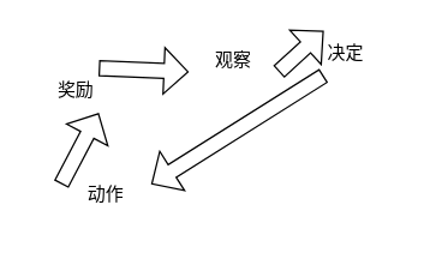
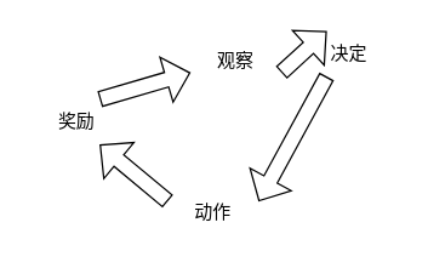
  <mxCell id="0" />
  <mxCell id="1" parent="0" />
  <mxCell id="2" value="&lt;font&gt;观察&lt;/font&gt;" style="text;html=1;align=center;verticalAlign=middle;whiteSpace=wrap;rounded=0;" vertex="1" parent="1"><mxGeometry x="125" y="25" width="60" height="30" as="geometry" /></mxCell>
  <mxCell id="3" value="决定" style="text;html=1;align=center;verticalAlign=middle;whiteSpace=wrap;rounded=0;" vertex="1" parent="1"><mxGeometry x="200" y="20" width="60" height="30" as="geometry" /></mxCell>
- <mxCell id="4" value="动作" style="text;html=1;align=center;verticalAlign=middle;whiteSpace=wrap;rounded=0;" vertex="1" parent="1"><mxGeometry x="40" y="115" width="60" height="30" as="geometry" /></mxCell>
- <mxCell id="5" value="奖励" style="text;html=1;align=center;verticalAlign=middle;whiteSpace=wrap;rounded=0;" vertex="1" parent="1"><mxGeometry x="20" y="45" width="60" height="30" as="geometry" /></mxCell>
+ <mxCell id="4" value="动作" style="text;html=1;align=center;verticalAlign=middle;whiteSpace=wrap;rounded=0;" vertex="1" parent="1"><mxGeometry x="110" y="125" width="60" height="30" as="geometry" /></mxCell>
+ <mxCell id="5" value="奖励" style="text;html=1;align=center;verticalAlign=middle;whiteSpace=wrap;rounded=0;" vertex="1" parent="1"><mxGeometry x="20" y="65" width="60" height="30" as="geometry" /></mxCell>
  <mxCell id="6" value="" style="shape=flexArrow;endArrow=classic;html=1;rounded=0;exitX=1;exitY=0.75;exitDx=0;exitDy=0;entryX=0.25;entryY=0;entryDx=0;entryDy=0;strokeWidth=1;endSize=5;startSize=6;targetPerimeterSpacing=0;sourcePerimeterSpacing=0;fontSize=9;" edge="1" parent="1" source="2" target="3"><mxGeometry width="50" height="50" relative="1" as="geometry"><mxPoint x="110" y="125" as="sourcePoint" /><mxPoint x="160" y="75" as="targetPoint" /></mxGeometry></mxCell>
  <mxCell id="7" value="" style="shape=flexArrow;endArrow=classic;html=1;rounded=0;entryX=1;entryY=0.25;entryDx=0;entryDy=0;exitX=0.25;exitY=1;exitDx=0;exitDy=0;strokeWidth=1;endSize=5;startSize=6;targetPerimeterSpacing=0;sourcePerimeterSpacing=0;fontSize=9;" edge="1" parent="1" source="3" target="4"><mxGeometry width="50" height="50" relative="1" as="geometry"><mxPoint x="110" y="125" as="sourcePoint" /><mxPoint x="160" y="75" as="targetPoint" /></mxGeometry></mxCell>
  <mxCell id="8" value="" style="shape=flexArrow;endArrow=classic;html=1;rounded=0;entryX=0.75;entryY=1;entryDx=0;entryDy=0;exitX=0;exitY=0.25;exitDx=0;exitDy=0;strokeWidth=1;endSize=5;startSize=6;targetPerimeterSpacing=0;sourcePerimeterSpacing=0;fontSize=9;" edge="1" parent="1" source="4" target="5"><mxGeometry width="50" height="50" relative="1" as="geometry"><mxPoint x="110" y="125" as="sourcePoint" /><mxPoint x="160" y="75" as="targetPoint" /></mxGeometry></mxCell>
  <mxCell id="9" value="" style="shape=flexArrow;endArrow=classic;html=1;rounded=0;entryX=0;entryY=0.75;entryDx=0;entryDy=0;exitX=0.75;exitY=0;exitDx=0;exitDy=0;strokeWidth=1;endSize=5;startSize=6;targetPerimeterSpacing=0;sourcePerimeterSpacing=0;fontSize=9;" edge="1" parent="1" source="5" target="2"><mxGeometry width="50" height="50" relative="1" as="geometry"><mxPoint x="110" y="125" as="sourcePoint" /><mxPoint x="160" y="75" as="targetPoint" /></mxGeometry></mxCell>
